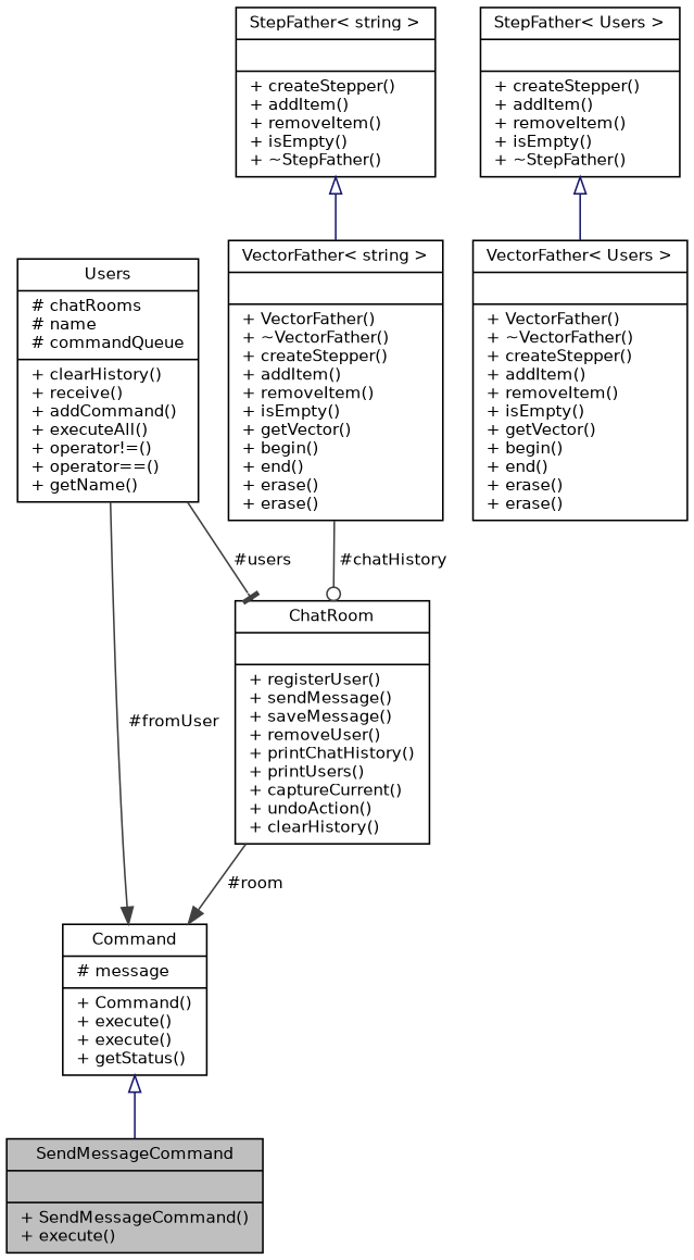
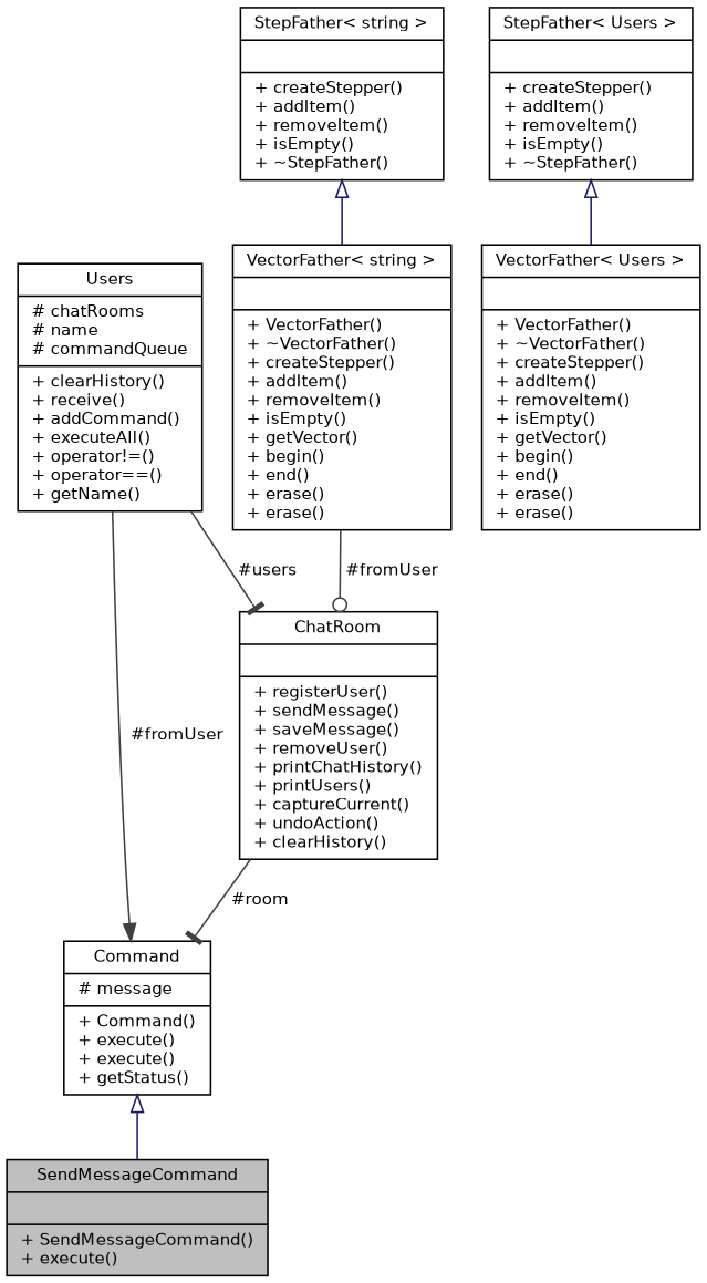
  digraph {
    node [color=black fillcolor=white fontname=Helvetica fontsize=10 shape=record style=filled]
    edge [color=grey25 fontname=Helvetica fontsize=10 labelfontname=Helvetica labelfontsize=10 style=solid]
    n1 [fillcolor=grey75 fontcolor=black height=0.2 label="{SendMessageCommand\n||+ SendMessageCommand()\l+ execute()\l}" width=0.4]
    n2 [height=0.2 label="{Command\n|# message\l|+ Command()\l+ execute()\l+ execute()\l+ getStatus()\l}" width=0.4]
    n3 [height=0.2 label="{Users\n|# chatRooms\l# name\l# commandQueue\l|+ clearHistory()\l+ receive()\l+ addCommand()\l+ executeAll()\l+ operator!=()\l+ operator==()\l+ getName()\l}" width=0.4]
    n4 [height=0.2 label="{ChatRoom\n||+ registerUser()\l+ sendMessage()\l+ saveMessage()\l+ removeUser()\l+ printChatHistory()\l+ printUsers()\l+ captureCurrent()\l+ undoAction()\l+ clearHistory()\l}" width=0.4]
    n5 [height=0.2 label="{VectorFather\< Users \>\n||+ VectorFather()\l+ ~VectorFather()\l+ createStepper()\l+ addItem()\l+ removeItem()\l+ isEmpty()\l+ getVector()\l+ begin()\l+ end()\l+ erase()\l+ erase()\l}" width=0.4]
    n6 [height=0.2 label="{StepFather\< Users \>\n||+ createStepper()\l+ addItem()\l+ removeItem()\l+ isEmpty()\l+ ~StepFather()\l}" width=0.4]
    n7 [height=0.2 label="{VectorFather\< string \>\n||+ VectorFather()\l+ ~VectorFather()\l+ createStepper()\l+ addItem()\l+ removeItem()\l+ isEmpty()\l+ getVector()\l+ begin()\l+ end()\l+ erase()\l+ erase()\l}" width=0.4]
    n8 [height=0.2 label="{StepFather\< string \>\n||+ createStepper()\l+ addItem()\l+ removeItem()\l+ isEmpty()\l+ ~StepFather()\l}" width=0.4]
    n2 -> n1 [arrowtail=onormal color=midnightblue dir=back]
    n3 -> n2 [arrowhead=normal label=" #fromUser"]
    n3 -> n4 [arrowhead=tee label=" #users"]
-   n4 -> n2 [arrowhead=normal label=" #room"]
+   n4 -> n2 [arrowhead=tee label=" #room"]
    n6 -> n5 [arrowtail=onormal color=midnightblue dir=back]
-   n7 -> n4 [arrowhead=odot label=" #chatHistory"]
+   n7 -> n4 [arrowhead=odot label=" #fromUser"]
    n8 -> n7 [arrowtail=onormal color=midnightblue dir=back]
  }
